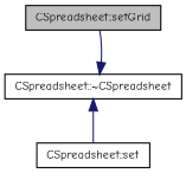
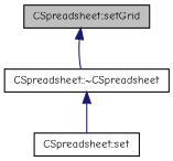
  digraph {
    fontname="Comic Neue"
    rankdir=TB
    node [color=black fillcolor=white fontname="Comic Neue" fontsize=10 shape=record style=filled]
    edge [color=midnightblue dir=back fontname="Comic Neue" fontsize=10 labelfontname=Helvetica labelfontsize=10 style=solid]
    n1 [fillcolor=grey75 fontcolor=black height=0.2 label="CSpreadsheet::setGrid" width=0.4]
    n2 [height=0.2 label="CSpreadsheet::~CSpreadsheet" width=0.4]
    n3 [height=0.2 label="CSpreadsheet::set" width=0.4]
-   n2 -> n1
+   n1 -> n2
    n2 -> n3
  }
